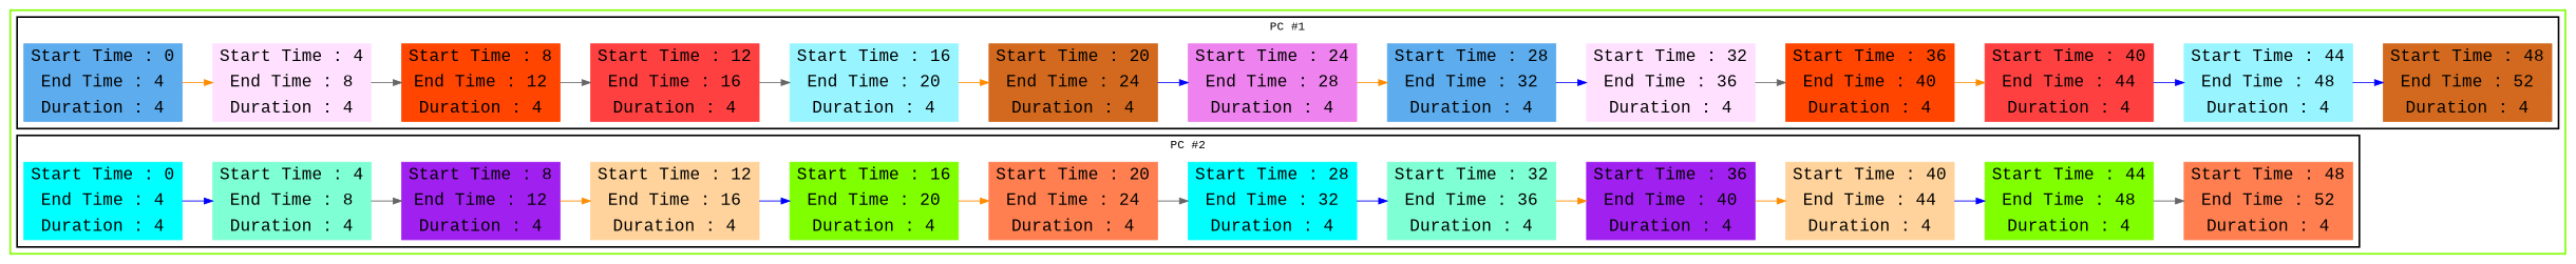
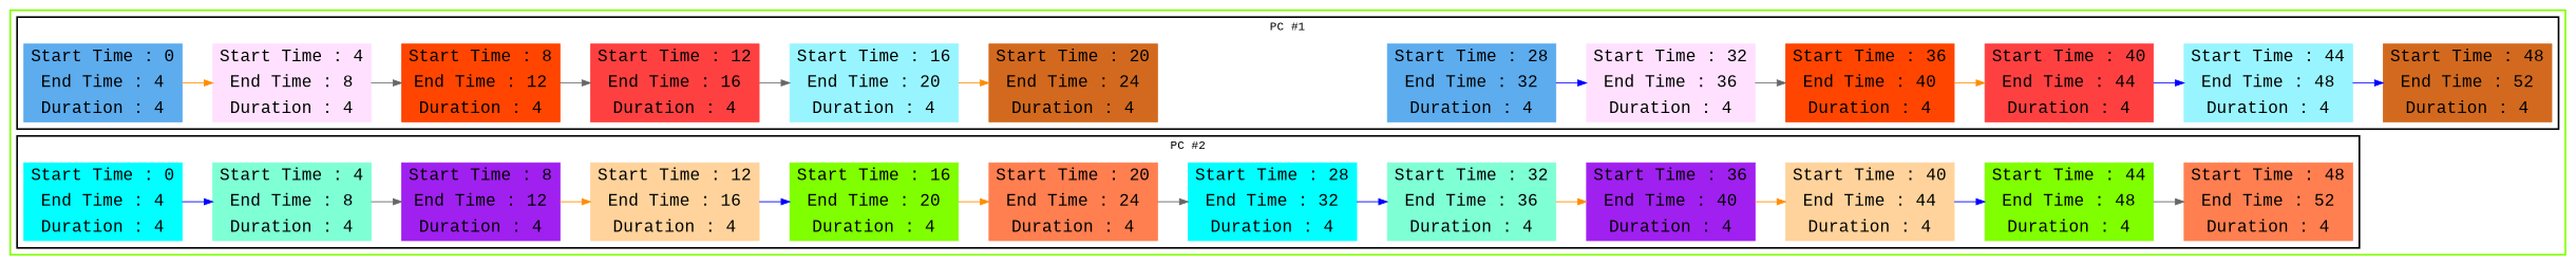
  digraph {
    fontname="Liberation Mono"
    rankdir=LR
    node [color=steelblue2 fontname="Liberation Mono" fontsize=20 shape=record style=filled]
    edge [fontname="Liberation Mono" color=darkorange]
    n1 [label="Start Time : 0 | End Time : 4 | Duration : 4"]
    n2 [color=thistle1 label="Start Time : 4 | End Time : 8 | Duration : 4"]
    n3 [color=orangered1 label="Start Time : 8 | End Time : 12 | Duration : 4"]
    n4 [color=brown1 label="Start Time : 12 | End Time : 16 | Duration : 4"]
    n5 [color=cadetblue1 label="Start Time : 16 | End Time : 20 | Duration : 4"]
    n6 [color=chocolate label="Start Time : 20 | End Time : 24 | Duration : 4"]
-   n7 [color=violet label="Start Time : 24 | End Time : 28 | Duration : 4"]
    n8 [label="Start Time : 28 | End Time : 32 | Duration : 4"]
    n9 [color=thistle1 label="Start Time : 32 | End Time : 36 | Duration : 4"]
    n10 [color=orangered1 label="Start Time : 36 | End Time : 40 | Duration : 4"]
    n11 [color=brown1 label="Start Time : 40 | End Time : 44 | Duration : 4"]
    n12 [color=cadetblue1 label="Start Time : 44 | End Time : 48 | Duration : 4"]
    n13 [color=chocolate label="Start Time : 48 | End Time : 52 | Duration : 4"]
    n14 [color=aqua label="Start Time : 0 | End Time : 4 | Duration : 4"]
    n15 [color=aquamarine label="Start Time : 4 | End Time : 8 | Duration : 4"]
    n16 [color=x11purple label="Start Time : 8 | End Time : 12 | Duration : 4"]
    n17 [color=burlywood1 label="Start Time : 12 | End Time : 16 | Duration : 4"]
    n18 [color=chartreuse label="Start Time : 16 | End Time : 20 | Duration : 4"]
    n19 [color=coral label="Start Time : 20 | End Time : 24 | Duration : 4"]
    n20 [color=aqua label="Start Time : 28 | End Time : 32 | Duration : 4"]
    n21 [color=aquamarine label="Start Time : 32 | End Time : 36 | Duration : 4"]
    n22 [color=x11purple label="Start Time : 36 | End Time : 40 | Duration : 4"]
    n23 [color=burlywood1 label="Start Time : 40 | End Time : 44 | Duration : 4"]
    n24 [color=chartreuse label="Start Time : 44 | End Time : 48 | Duration : 4"]
    n25 [color=coral label="Start Time : 48 | End Time : 52 | Duration : 4"]
    subgraph cluster_1 {
      color=chartreuse
      style=bold
      subgraph cluster_2 {
        color=black
        label="PC #1"
        style=bold
        n1
        n2
        n3
        n4
        n5
        n6
-       n7
        n8
        n9
        n10
        n11
        n12
        n13
      }
      subgraph cluster_3 {
        color=black
        label="PC #2"
        style=bold
        n14
        n15
        n16
        n17
        n18
        n19
        n20
        n21
        n22
        n23
        n24
        n25
      }
    }
    n1 -> n2
    n2 -> n3 [color=gray40]
    n3 -> n4 [color=gray40]
    n4 -> n5 [color=gray40]
    n5 -> n6
-   n6 -> n7 [color=blue]
-   n7 -> n8
    n8 -> n9 [color=blue]
    n9 -> n10 [color=gray40]
    n10 -> n11
    n11 -> n12 [color=blue]
    n12 -> n13 [color=blue]
    n14 -> n15 [color=blue]
    n15 -> n16 [color=gray40]
    n16 -> n17
    n17 -> n18 [color=blue]
    n18 -> n19
    n19 -> n20 [color=gray40]
    n20 -> n21 [color=blue]
    n21 -> n22
    n22 -> n23
    n23 -> n24 [color=blue]
    n24 -> n25 [color=gray40]
  }
